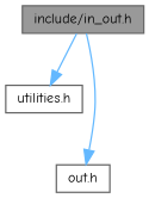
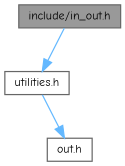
  digraph {
    fontname="Comic Neue"
    node [color=grey40 fillcolor=white fontname="Comic Neue" fontsize=10 shape=box style=filled]
    edge [color=steelblue1 fontname="Comic Neue" fontsize=10 labelfontname=Helvetica labelfontsize=10 style=solid]
    n1 [color=gray40 fillcolor=grey60 fontcolor=black height=0.2 label="include/in_out.h" width=0.4]
    n2 [height=0.2 label="utilities.h" width=0.4]
    n3 [height=0.2 label="out.h" width=0.4]
    n1 -> n2
-   n1 -> n3
+   n2 -> n3
  }
